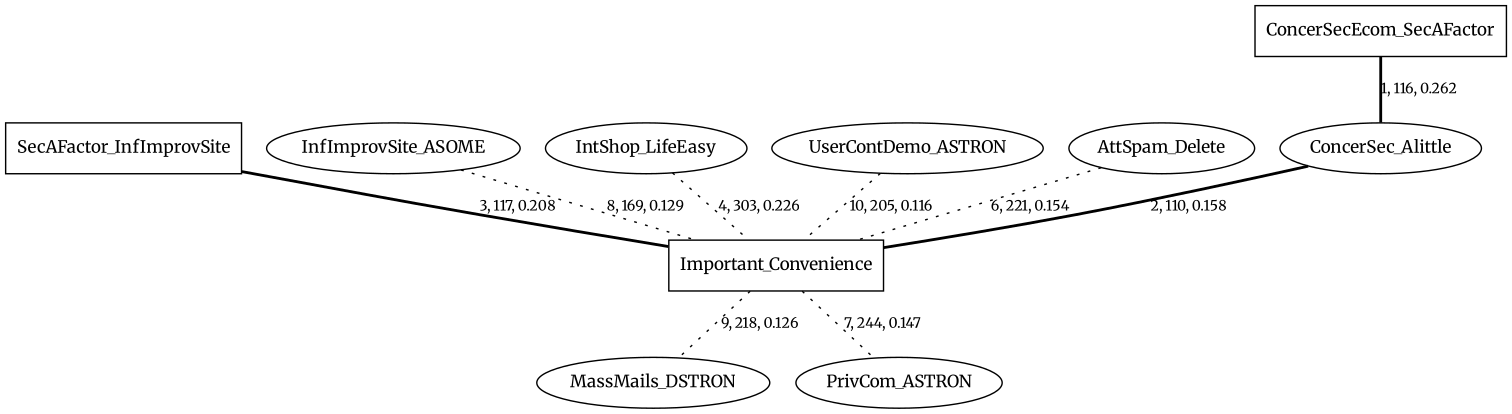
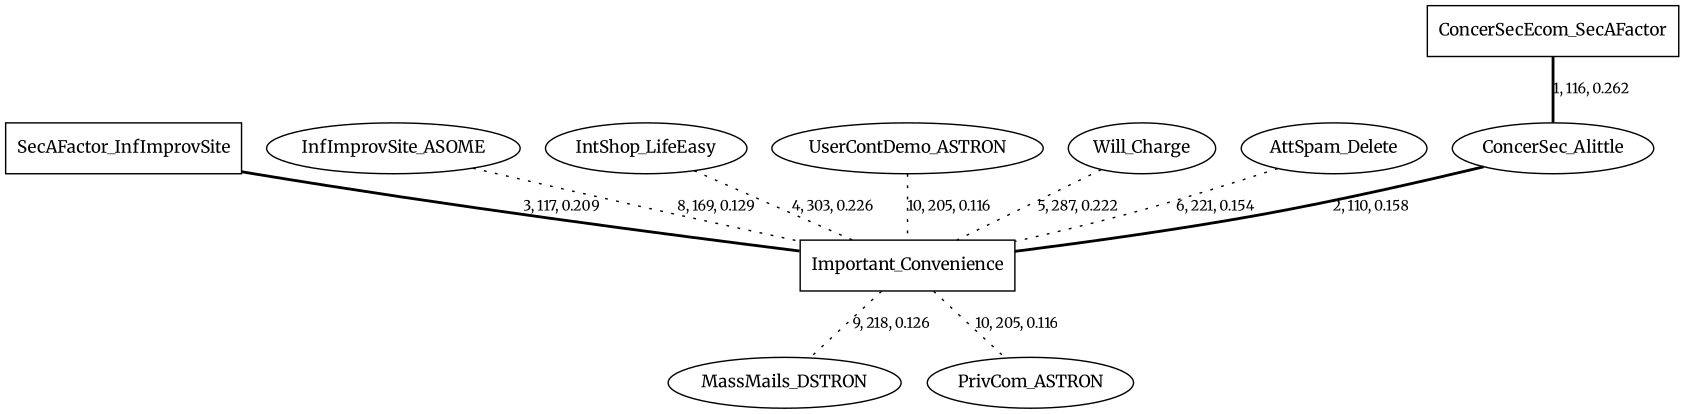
  graph {
    fontname=Merriweather
    node [fontname=Merriweather fontsize=12]
    edge [fontname=Merriweather fontsize=10 style=dotted]
    n1 [label=ConcerSec_Alittle shape=ellipse]
    n2 [label=Important_Convenience shape=box]
    n3 [label=MassMails_DSTRON]
    n4 [label=PrivCom_ASTRON]
    n5 [label=SecAFactor_InfImprovSite shape=box]
    n6 [label=InfImprovSite_ASOME]
    n7 [label=IntShop_LifeEasy]
    n8 [label=ConcerSecEcom_SecAFactor shape=box]
    n9 [label=UserContDemo_ASTRON]
+   n10 [label=Will_Charge]
    n11 [label=AttSpam_Delete]
    n1 -- n2 [label="2, 110, 0.158" style=bold]
    n2 -- n3 [label="9, 218, 0.126"]
-   n2 -- n4 [label="7, 244, 0.147"]
-   n5 -- n2 [label="3, 117, 0.208" style=bold]
+   n2 -- n4 [label="10, 205, 0.116"]
+   n5 -- n2 [label="3, 117, 0.209" style=bold]
    n6 -- n2 [label="8, 169, 0.129"]
    n7 -- n2 [label="4, 303, 0.226"]
    n8 -- n1 [label="1, 116, 0.262" style=bold]
    n9 -- n2 [label="10, 205, 0.116"]
+   n10 -- n2 [label="5, 287, 0.222"]
    n11 -- n2 [label="6, 221, 0.154"]
  }
